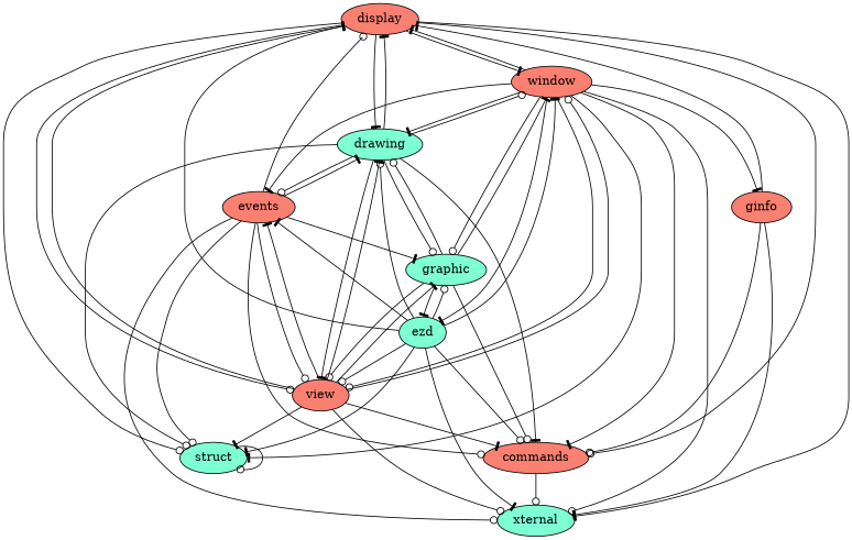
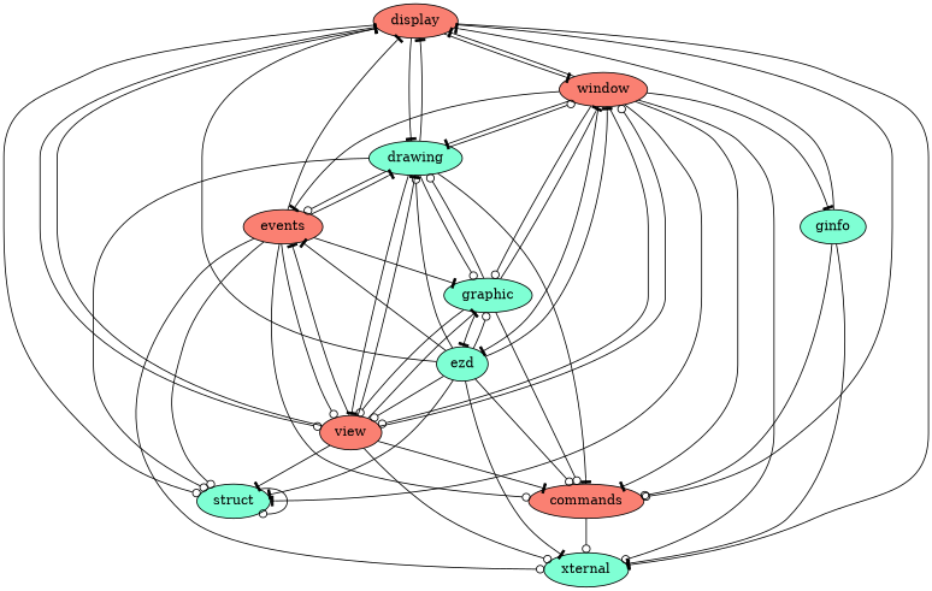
  digraph {
    node [fillcolor=aquamarine style=filled]
    edge [arrowhead=tee]
    display [fillcolor=salmon]
    struct
    commands [fillcolor=salmon]
    window [fillcolor=salmon]
    drawing
    view [fillcolor=salmon]
    xternal
    graphic
    events [fillcolor=salmon]
    ezd
-   ginfo [fillcolor=salmon]
+   ginfo
    display -> struct [arrowhead=odot]
    display -> commands [arrowhead=odot]
    display -> window
    display -> drawing
    display -> view [arrowhead=odot]
    display -> xternal
    struct -> struct [arrowhead=odot]
    commands -> xternal [arrowhead=odot]
    window -> display
    window -> struct
    window -> commands
    window -> drawing
    window -> view [arrowhead=odot]
    window -> xternal [arrowhead=odot]
    window -> graphic [arrowhead=odot]
    window -> events
    window -> ezd
    window -> ginfo
    drawing -> display
    drawing -> struct [arrowhead=odot]
    drawing -> commands
    drawing -> window [arrowhead=odot]
    drawing -> view
    drawing -> graphic [arrowhead=odot]
    drawing -> events [arrowhead=odot]
    view -> display
    view -> struct
    view -> commands
    view -> window [arrowhead=odot]
    view -> drawing
    view -> xternal [arrowhead=odot]
    view -> graphic
    view -> events
    graphic -> commands [arrowhead=odot]
    graphic -> window
    graphic -> drawing [arrowhead=odot]
    graphic -> view [arrowhead=odot]
    graphic -> ezd
-   events -> display [arrowhead=odot]
+   events -> display
    events -> struct [arrowhead=odot]
    events -> commands [arrowhead=odot]
    events -> drawing
    events -> view [arrowhead=odot]
    events -> xternal [arrowhead=odot]
    events -> graphic
    ezd -> display
    ezd -> struct
    ezd -> commands [arrowhead=odot]
    ezd -> window
    ezd -> drawing [arrowhead=odot]
    ezd -> view [arrowhead=odot]
    ezd -> xternal
    ezd -> graphic [arrowhead=odot]
    ezd -> events
    ginfo -> display
    ginfo -> commands [arrowhead=odot]
    ginfo -> xternal
  }
